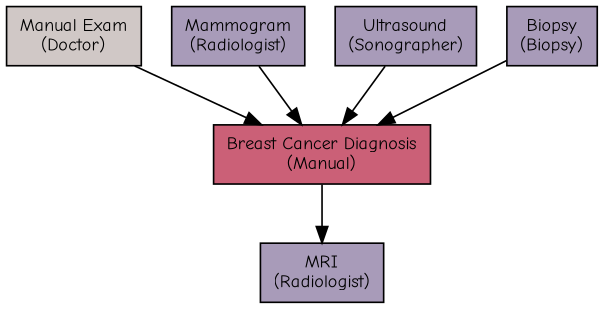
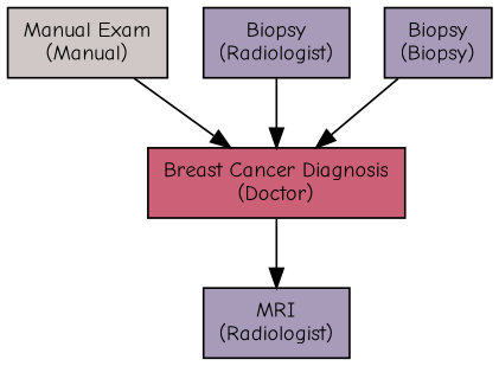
  digraph {
    compound=true
    fontname="Comic Neue"
    fontsize=11
    node [fillcolor="#a89bb9" fontname="Comic Neue" fontsize=11 shape=box style=filled]
    edge [fontname="Comic Neue"]
-   n1 [fillcolor="#CB6077" label="Breast Cancer Diagnosis\n(Manual)"]
+   n1 [fillcolor="#CB6077" label="Breast Cancer Diagnosis\n(Doctor)"]
    n2 [label="MRI\n(Radiologist)"]
-   n3 [fillcolor="#d0c8c6" label="Manual Exam\n(Doctor)"]
-   n4 [label="Mammogram\n(Radiologist)"]
-   n5 [label="Ultrasound\n(Sonographer)"]
+   n3 [fillcolor="#d0c8c6" label="Manual Exam\n(Manual)"]
+   n4 [label="Biopsy\n(Radiologist)"]
    n6 [label="Biopsy\n(Biopsy)"]
    n1 -> n2
    n3 -> n1
    n4 -> n1
-   n5 -> n1
    n6 -> n1
  }
